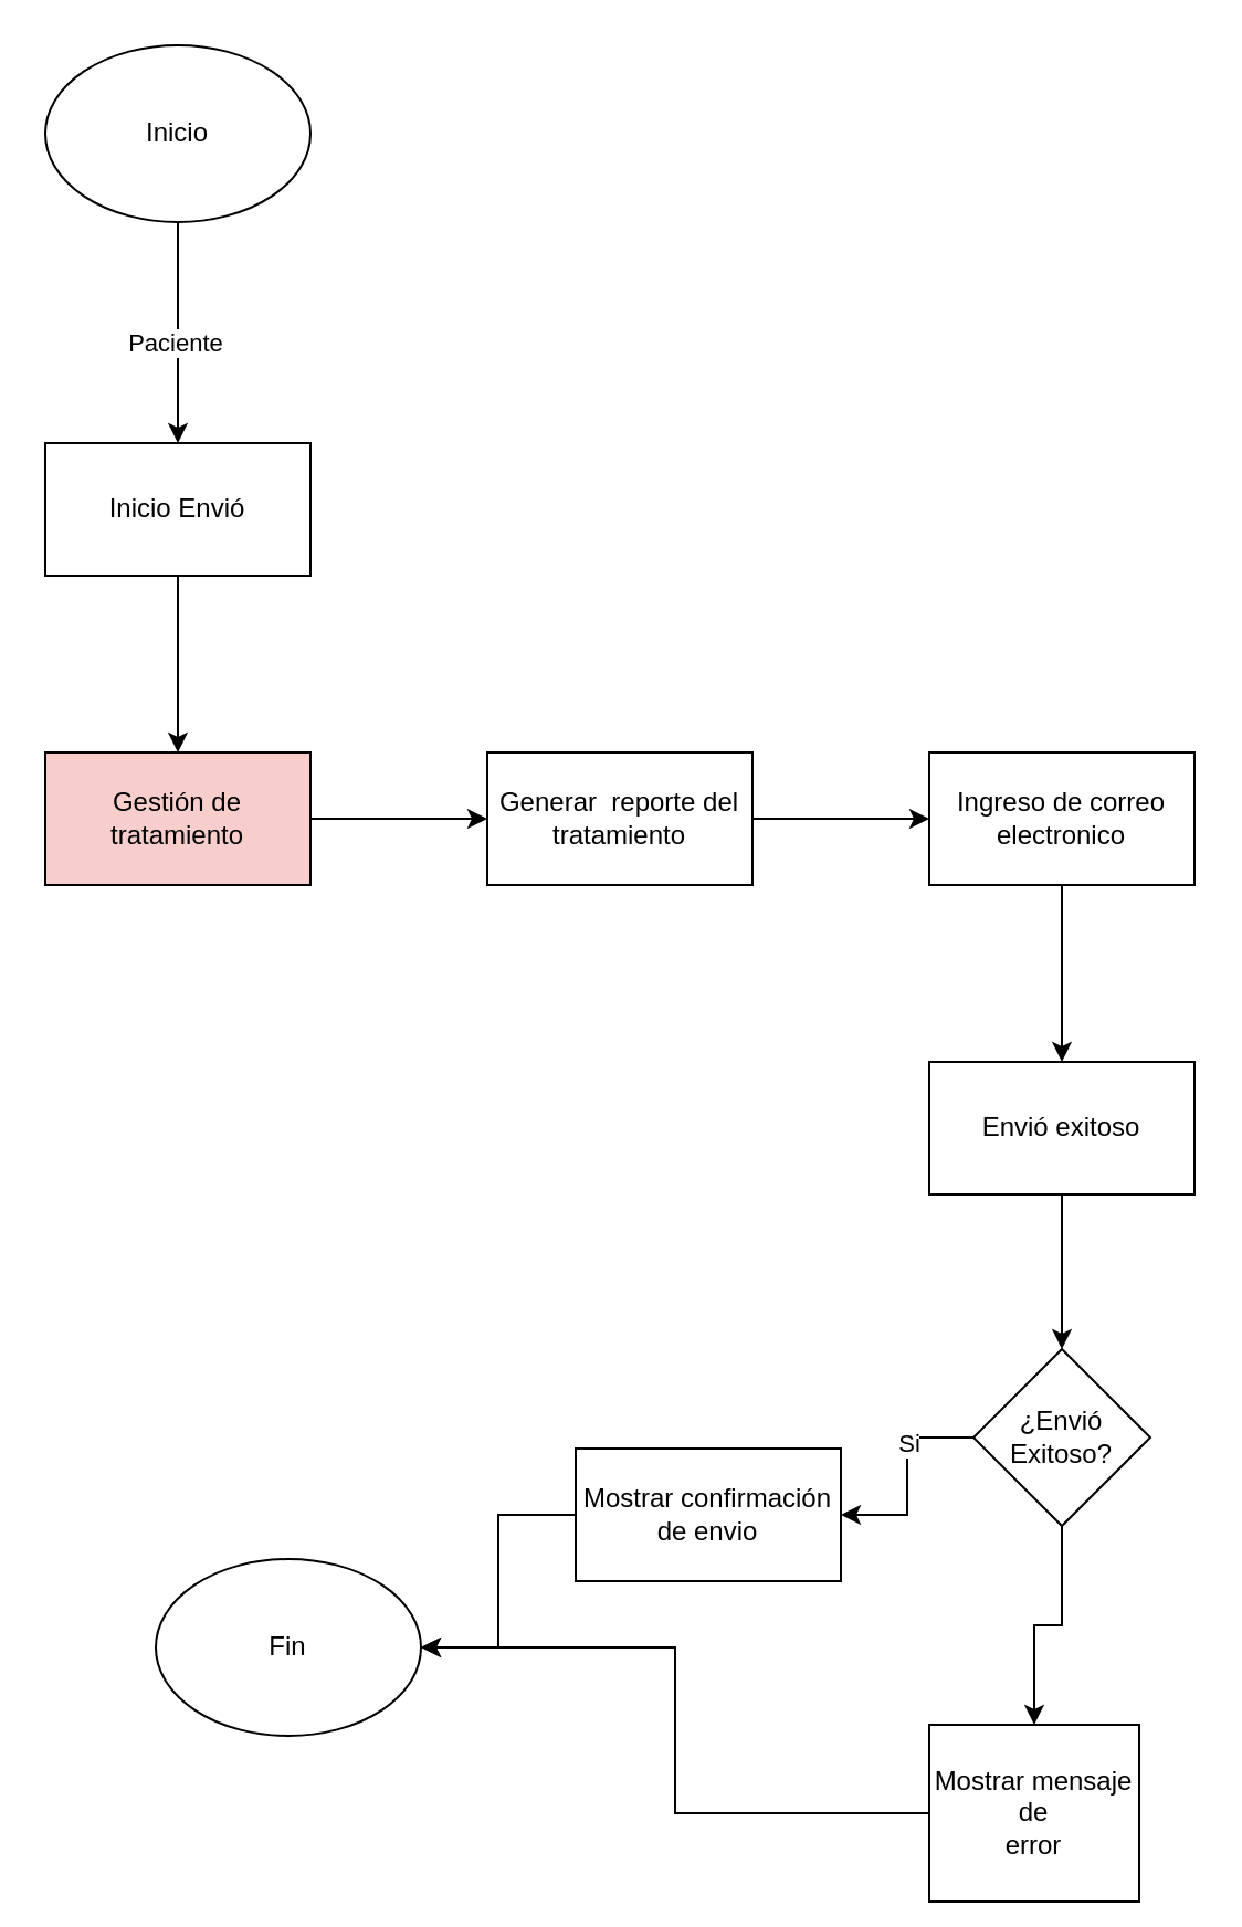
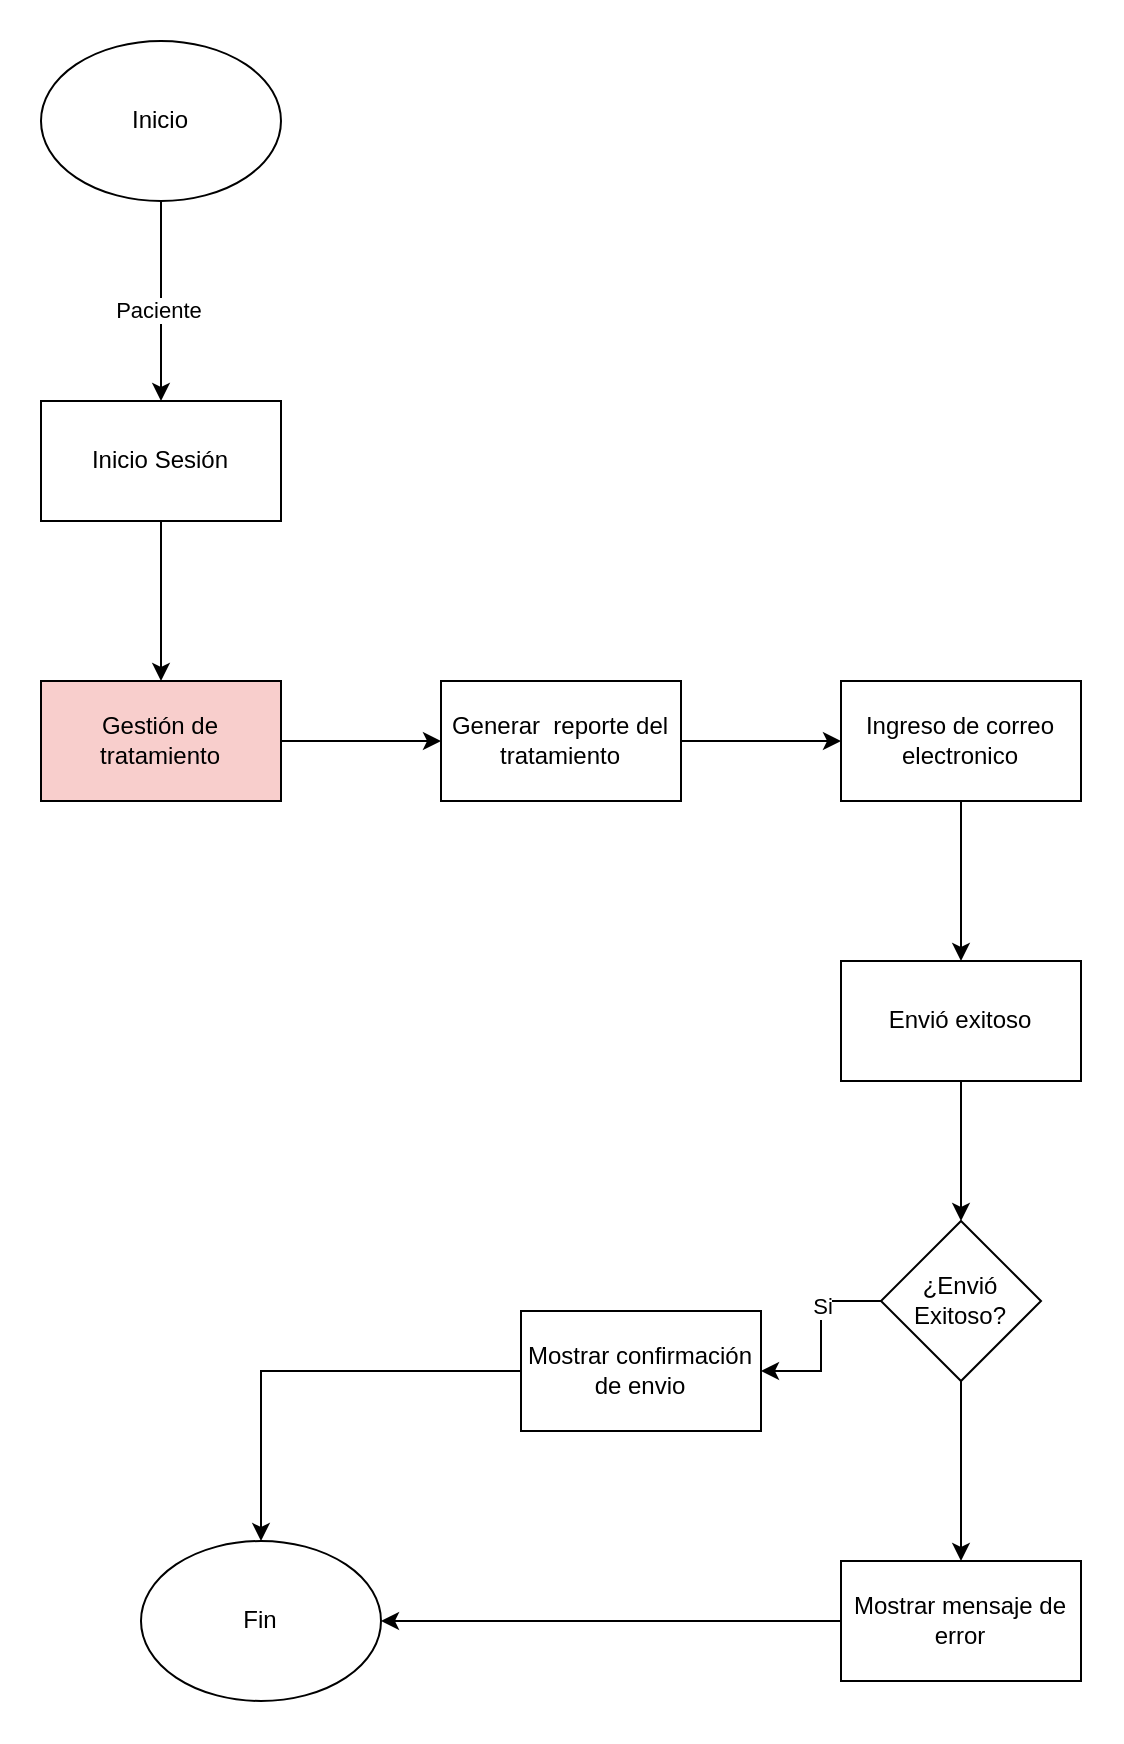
  <mxCell id="0" />
  <mxCell id="1" parent="0" />
  <mxCell id="2" style="edgeStyle=orthogonalEdgeStyle;rounded=0;orthogonalLoop=1;jettySize=auto;html=1;entryX=0.5;entryY=0;entryDx=0;entryDy=0;" edge="1" parent="1" source="4" target="6"><mxGeometry relative="1" as="geometry"><mxPoint x="80" y="190" as="targetPoint" /></mxGeometry></mxCell>
  <mxCell id="3" value="Paciente" style="edgeLabel;html=1;align=center;verticalAlign=middle;resizable=0;points=[];" vertex="1" connectable="0" parent="2"><mxGeometry x="0.08" y="-2" relative="1" as="geometry"><mxPoint as="offset" /></mxGeometry></mxCell>
  <mxCell id="4" value="Inicio" style="ellipse;whiteSpace=wrap;html=1;" vertex="1" parent="1"><mxGeometry x="20" y="20" width="120" height="80" as="geometry" /></mxCell>
  <mxCell id="5" value="" style="edgeStyle=orthogonalEdgeStyle;rounded=0;orthogonalLoop=1;jettySize=auto;html=1;" edge="1" parent="1" source="6" target="8"><mxGeometry relative="1" as="geometry" /></mxCell>
- <mxCell id="6" value="Inicio Envió" style="rounded=0;whiteSpace=wrap;html=1;" vertex="1" parent="1"><mxGeometry x="20" y="200" width="120" height="60" as="geometry" /></mxCell>
+ <mxCell id="6" value="Inicio Sesión" style="rounded=0;whiteSpace=wrap;html=1;" vertex="1" parent="1"><mxGeometry x="20" y="200" width="120" height="60" as="geometry" /></mxCell>
  <mxCell id="7" value="" style="edgeStyle=orthogonalEdgeStyle;rounded=0;orthogonalLoop=1;jettySize=auto;html=1;" edge="1" parent="1" source="8" target="10"><mxGeometry relative="1" as="geometry" /></mxCell>
  <mxCell id="8" value="Gestión de tratamiento" style="rounded=0;whiteSpace=wrap;html=1;fillColor=#f8cecc;" vertex="1" parent="1"><mxGeometry x="20" y="340" width="120" height="60" as="geometry" /></mxCell>
  <mxCell id="9" value="" style="edgeStyle=orthogonalEdgeStyle;rounded=0;orthogonalLoop=1;jettySize=auto;html=1;" edge="1" parent="1" source="10" target="12"><mxGeometry relative="1" as="geometry" /></mxCell>
  <mxCell id="10" value="Generar&amp;nbsp; reporte del tratamiento" style="rounded=0;whiteSpace=wrap;html=1;" vertex="1" parent="1"><mxGeometry x="220" y="340" width="120" height="60" as="geometry" /></mxCell>
  <mxCell id="11" value="" style="edgeStyle=orthogonalEdgeStyle;rounded=0;orthogonalLoop=1;jettySize=auto;html=1;" edge="1" parent="1" source="12" target="14"><mxGeometry relative="1" as="geometry" /></mxCell>
  <mxCell id="12" value="Ingreso de correo electronico" style="rounded=0;whiteSpace=wrap;html=1;" vertex="1" parent="1"><mxGeometry x="420" y="340" width="120" height="60" as="geometry" /></mxCell>
  <mxCell id="13" value="" style="edgeStyle=orthogonalEdgeStyle;rounded=0;orthogonalLoop=1;jettySize=auto;html=1;" edge="1" parent="1" source="14" target="18"><mxGeometry relative="1" as="geometry" /></mxCell>
  <mxCell id="14" value="Envió exitoso" style="rounded=0;whiteSpace=wrap;html=1;" vertex="1" parent="1"><mxGeometry x="420" y="480" width="120" height="60" as="geometry" /></mxCell>
  <mxCell id="15" value="" style="edgeStyle=orthogonalEdgeStyle;rounded=0;orthogonalLoop=1;jettySize=auto;html=1;" edge="1" parent="1" source="18" target="20"><mxGeometry relative="1" as="geometry" /></mxCell>
  <mxCell id="16" value="Si" style="edgeLabel;html=1;align=center;verticalAlign=middle;resizable=0;points=[];" vertex="1" connectable="0" parent="15"><mxGeometry x="-0.333" relative="1" as="geometry"><mxPoint as="offset" /></mxGeometry></mxCell>
  <mxCell id="17" value="" style="edgeStyle=orthogonalEdgeStyle;rounded=0;orthogonalLoop=1;jettySize=auto;html=1;" edge="1" parent="1" source="18" target="22"><mxGeometry relative="1" as="geometry" /></mxCell>
  <mxCell id="18" value="¿Envió&lt;br&gt;Exitoso?" style="rhombus;whiteSpace=wrap;html=1;rounded=0;" vertex="1" parent="1"><mxGeometry x="440" y="610" width="80" height="80" as="geometry" /></mxCell>
  <mxCell id="19" style="edgeStyle=orthogonalEdgeStyle;rounded=0;orthogonalLoop=1;jettySize=auto;html=1;" edge="1" parent="1" source="20" target="23"><mxGeometry relative="1" as="geometry" /></mxCell>
  <mxCell id="20" value="Mostrar confirmación&lt;br&gt;de envio" style="whiteSpace=wrap;html=1;rounded=0;" vertex="1" parent="1"><mxGeometry x="260" y="655" width="120" height="60" as="geometry" /></mxCell>
  <mxCell id="21" style="edgeStyle=orthogonalEdgeStyle;rounded=0;orthogonalLoop=1;jettySize=auto;html=1;entryX=1;entryY=0.5;entryDx=0;entryDy=0;" edge="1" parent="1" source="22" target="23"><mxGeometry relative="1" as="geometry" /></mxCell>
- <mxCell id="22" value="Mostrar mensaje de&lt;br&gt;error" style="whiteSpace=wrap;html=1;rounded=0;" vertex="1" parent="1"><mxGeometry x="420" y="780" width="95" height="80" as="geometry" /></mxCell>
- <mxCell id="23" value="Fin" style="ellipse;whiteSpace=wrap;html=1;" vertex="1" parent="1"><mxGeometry x="70" y="705" width="120" height="80" as="geometry" /></mxCell>
+ <mxCell id="22" value="Mostrar mensaje de&lt;br&gt;error" style="whiteSpace=wrap;html=1;rounded=0;" vertex="1" parent="1"><mxGeometry x="420" y="780" width="120" height="60" as="geometry" /></mxCell>
+ <mxCell id="23" value="Fin" style="ellipse;whiteSpace=wrap;html=1;" vertex="1" parent="1"><mxGeometry x="70" y="770" width="120" height="80" as="geometry" /></mxCell>
